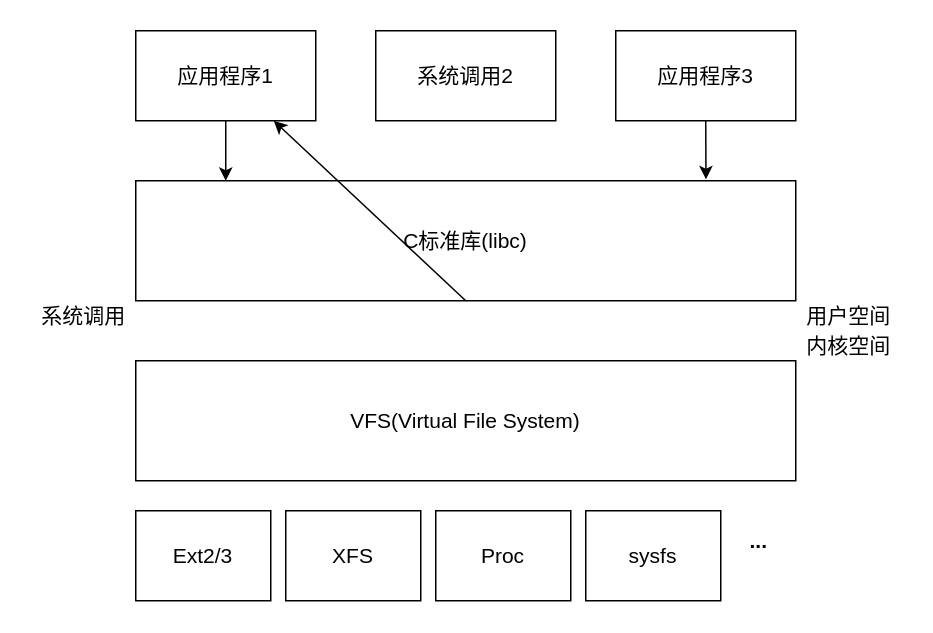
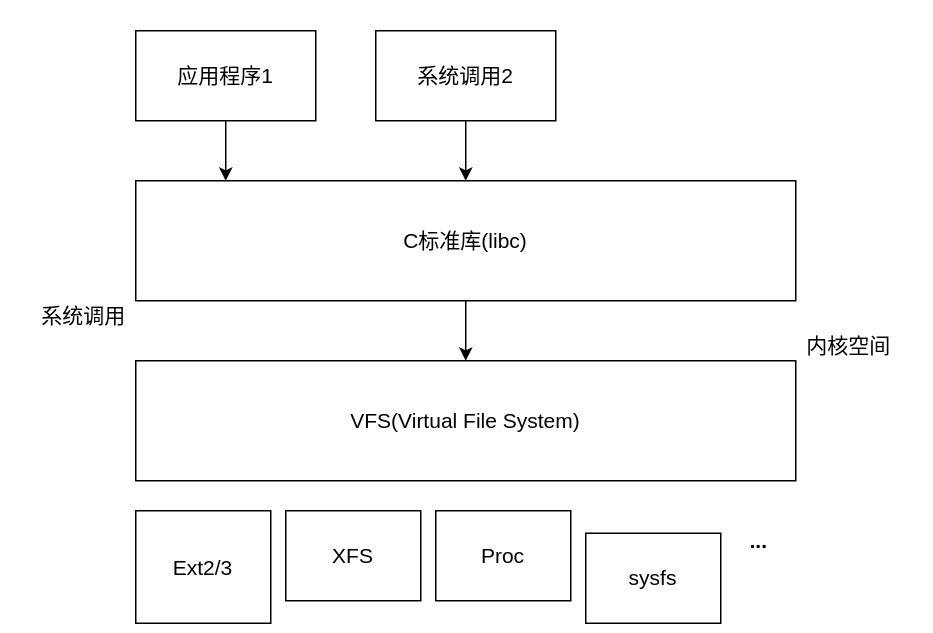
  <mxCell id="0" />
  <mxCell id="1" parent="0" />
  <mxCell id="2" value="C标准库(libc)" style="rounded=0;whiteSpace=wrap;html=1;fontSize=14;" vertex="1" parent="1"><mxGeometry x="90" y="120" width="440" height="80" as="geometry" /></mxCell>
- <mxCell id="3" value="用户空间" style="text;html=1;resizable=0;autosize=1;align=center;verticalAlign=middle;points=[];fillColor=none;strokeColor=none;rounded=0;fontSize=14;" vertex="1" parent="1"><mxGeometry x="530" y="200" width="70" height="20" as="geometry" /></mxCell>
  <mxCell id="4" value="内核空间" style="text;html=1;resizable=0;autosize=1;align=center;verticalAlign=middle;points=[];fillColor=none;strokeColor=none;rounded=0;fontSize=14;" vertex="1" parent="1"><mxGeometry x="530" y="220" width="70" height="20" as="geometry" /></mxCell>
  <mxCell id="5" value="VFS(Virtual File System)" style="rounded=0;whiteSpace=wrap;html=1;fontSize=14;" vertex="1" parent="1"><mxGeometry x="90" y="240" width="440" height="80" as="geometry" /></mxCell>
- <mxCell id="6" value="Ext2/3" style="rounded=0;whiteSpace=wrap;html=1;fontSize=14;" vertex="1" parent="1"><mxGeometry x="90" y="340" width="90" height="60" as="geometry" /></mxCell>
+ <mxCell id="6" value="Ext2/3" style="rounded=0;whiteSpace=wrap;html=1;fontSize=14;" vertex="1" parent="1"><mxGeometry x="90" y="340" width="90" height="75" as="geometry" /></mxCell>
  <mxCell id="7" value="XFS" style="rounded=0;whiteSpace=wrap;html=1;fontSize=14;" vertex="1" parent="1"><mxGeometry x="190" y="340" width="90" height="60" as="geometry" /></mxCell>
  <mxCell id="8" value="Proc" style="rounded=0;whiteSpace=wrap;html=1;fontSize=14;" vertex="1" parent="1"><mxGeometry x="290" y="340" width="90" height="60" as="geometry" /></mxCell>
- <mxCell id="9" value="sysfs" style="rounded=0;whiteSpace=wrap;html=1;fontSize=14;" vertex="1" parent="1"><mxGeometry x="390" y="340" width="90" height="60" as="geometry" /></mxCell>
+ <mxCell id="9" value="sysfs" style="rounded=0;whiteSpace=wrap;html=1;fontSize=14;" vertex="1" parent="1"><mxGeometry x="390" y="355" width="90" height="60" as="geometry" /></mxCell>
  <mxCell id="10" value="..." style="text;html=1;resizable=0;autosize=1;align=center;verticalAlign=middle;points=[];fillColor=none;strokeColor=none;rounded=0;fontSize=14;fontStyle=1" vertex="1" parent="1"><mxGeometry x="490" y="350" width="30" height="20" as="geometry" /></mxCell>
  <mxCell id="11" value="应用程序1" style="rounded=0;whiteSpace=wrap;html=1;fontSize=14;" vertex="1" parent="1"><mxGeometry x="90" y="20" width="120" height="60" as="geometry" /></mxCell>
  <mxCell id="12" value="系统调用2" style="rounded=0;whiteSpace=wrap;html=1;fontSize=14;" vertex="1" parent="1"><mxGeometry x="250" y="20" width="120" height="60" as="geometry" /></mxCell>
- <mxCell id="13" value="应用程序3" style="rounded=0;whiteSpace=wrap;html=1;fontSize=14;" vertex="1" parent="1"><mxGeometry x="410" y="20" width="120" height="60" as="geometry" /></mxCell>
  <mxCell id="14" value="" style="endArrow=classic;html=1;fontSize=14;exitX=0.5;exitY=1;exitDx=0;exitDy=0;" edge="1" parent="1" source="11"><mxGeometry width="50" height="50" relative="1" as="geometry"><mxPoint x="200" y="190" as="sourcePoint" /><mxPoint x="150" y="120" as="targetPoint" /></mxGeometry></mxCell>
- <mxCell id="16" value="" style="endArrow=classic;html=1;fontSize=14;exitX=0.5;exitY=1;exitDx=0;exitDy=0;entryX=0.864;entryY=-0.012;entryDx=0;entryDy=0;entryPerimeter=0;" edge="1" parent="1" source="13" target="2"><mxGeometry width="50" height="50" relative="1" as="geometry"><mxPoint x="320" y="90" as="sourcePoint" /><mxPoint x="320" y="130" as="targetPoint" /></mxGeometry></mxCell>
- <mxCell id="17" value="" style="endArrow=classic;html=1;fontSize=14;exitX=0.5;exitY=1;exitDx=0;exitDy=0;" edge="1" parent="1" source="2" target="11"><mxGeometry width="50" height="50" relative="1" as="geometry"><mxPoint x="480" y="90" as="sourcePoint" /><mxPoint x="480.16" y="129.04" as="targetPoint" /></mxGeometry></mxCell>
+ <mxCell id="15" value="" style="endArrow=classic;html=1;fontSize=14;exitX=0.5;exitY=1;exitDx=0;exitDy=0;entryX=0.5;entryY=0;entryDx=0;entryDy=0;" edge="1" parent="1" source="12" target="2"><mxGeometry width="50" height="50" relative="1" as="geometry"><mxPoint x="160" y="90" as="sourcePoint" /><mxPoint x="160" y="130" as="targetPoint" /></mxGeometry></mxCell>
+ <mxCell id="17" value="" style="endArrow=classic;html=1;fontSize=14;exitX=0.5;exitY=1;exitDx=0;exitDy=0;entryX=0.5;entryY=0;entryDx=0;entryDy=0;" edge="1" parent="1" source="2" target="5"><mxGeometry width="50" height="50" relative="1" as="geometry"><mxPoint x="480" y="90" as="sourcePoint" /><mxPoint x="480.16" y="129.04" as="targetPoint" /></mxGeometry></mxCell>
  <mxCell id="18" value="系统调用" style="text;html=1;resizable=0;autosize=1;align=center;verticalAlign=middle;points=[];fillColor=none;strokeColor=none;rounded=0;fontSize=14;" vertex="1" parent="1"><mxGeometry x="20" y="200" width="70" height="20" as="geometry" /></mxCell>
